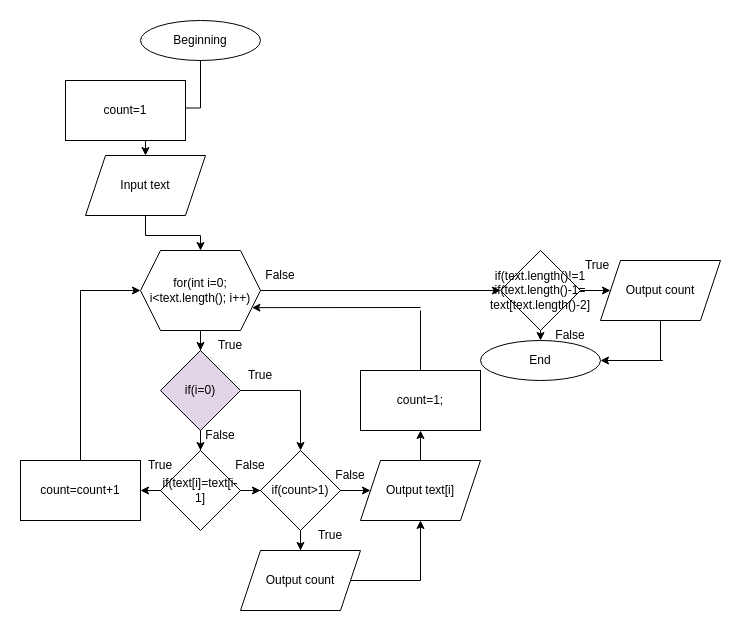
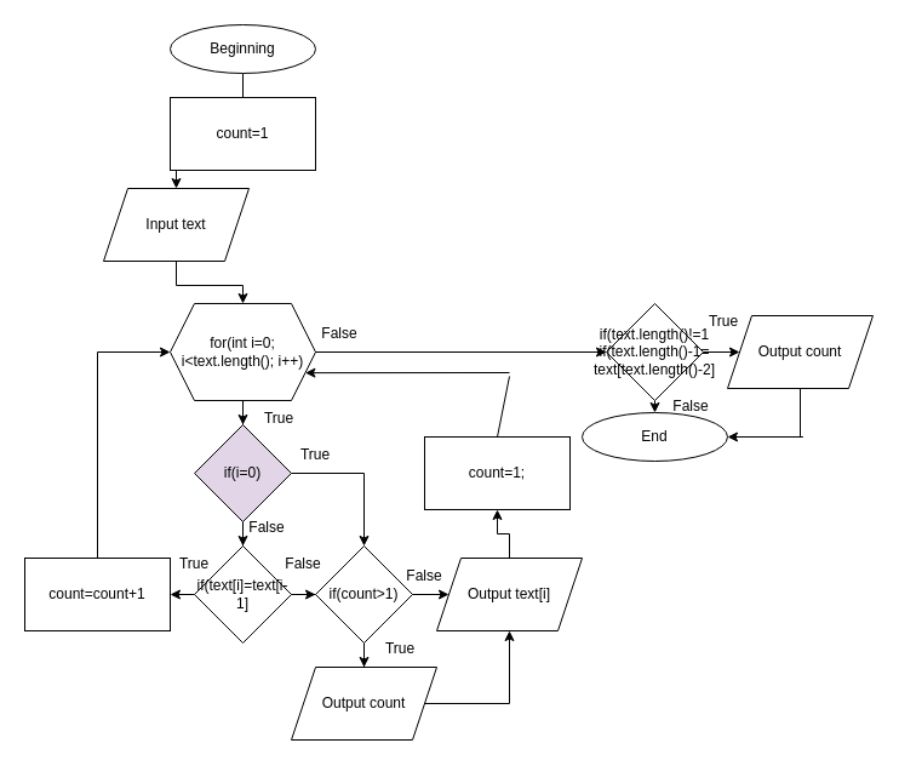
  <mxCell id="0" />
  <mxCell id="1" parent="0" />
  <mxCell id="2" value="" style="edgeStyle=orthogonalEdgeStyle;rounded=0;orthogonalLoop=1;jettySize=auto;html=1;" edge="1" parent="1" source="3" target="6"><mxGeometry relative="1" as="geometry" /></mxCell>
  <mxCell id="3" value="Beginning" style="ellipse;whiteSpace=wrap;html=1;" vertex="1" parent="1"><mxGeometry x="140" y="20" width="120" height="40" as="geometry" /></mxCell>
- <mxCell id="4" value="count=1" style="rounded=0;whiteSpace=wrap;html=1;" vertex="1" parent="1"><mxGeometry x="65" y="80" width="120" height="60" as="geometry" /></mxCell>
+ <mxCell id="4" value="count=1" style="rounded=0;whiteSpace=wrap;html=1;" vertex="1" parent="1"><mxGeometry x="140" y="80" width="120" height="60" as="geometry" /></mxCell>
  <mxCell id="5" value="" style="edgeStyle=orthogonalEdgeStyle;rounded=0;orthogonalLoop=1;jettySize=auto;html=1;" edge="1" parent="1" source="6" target="8"><mxGeometry relative="1" as="geometry" /></mxCell>
  <mxCell id="6" value="Input text" style="shape=parallelogram;perimeter=parallelogramPerimeter;whiteSpace=wrap;html=1;fixedSize=1;" vertex="1" parent="1"><mxGeometry x="85" y="155" width="120" height="60" as="geometry" /></mxCell>
  <mxCell id="7" value="" style="edgeStyle=orthogonalEdgeStyle;rounded=0;orthogonalLoop=1;jettySize=auto;html=1;" edge="1" parent="1" source="8" target="10"><mxGeometry relative="1" as="geometry" /></mxCell>
  <mxCell id="8" value="for(int i=0; i&amp;lt;text.length(); i++)" style="shape=hexagon;perimeter=hexagonPerimeter2;whiteSpace=wrap;html=1;fixedSize=1;" vertex="1" parent="1"><mxGeometry x="140" y="250" width="120" height="80" as="geometry" /></mxCell>
  <mxCell id="9" value="" style="edgeStyle=orthogonalEdgeStyle;rounded=0;orthogonalLoop=1;jettySize=auto;html=1;" edge="1" parent="1" source="10" target="12"><mxGeometry relative="1" as="geometry" /></mxCell>
  <mxCell id="10" value="if(i=0)" style="rhombus;whiteSpace=wrap;html=1;fillColor=#e1d5e7;" vertex="1" parent="1"><mxGeometry x="160" y="350" width="80" height="80" as="geometry" /></mxCell>
  <mxCell id="11" value="" style="edgeStyle=orthogonalEdgeStyle;rounded=0;orthogonalLoop=1;jettySize=auto;html=1;" edge="1" parent="1" source="12" target="16"><mxGeometry relative="1" as="geometry" /></mxCell>
  <mxCell id="12" value="if(text[i]=text[i-1]" style="rhombus;whiteSpace=wrap;html=1;" vertex="1" parent="1"><mxGeometry x="160" y="450" width="80" height="80" as="geometry" /></mxCell>
  <mxCell id="13" value="count=count+1" style="rounded=0;whiteSpace=wrap;html=1;" vertex="1" parent="1"><mxGeometry x="20" y="460" width="120" height="60" as="geometry" /></mxCell>
  <mxCell id="14" value="" style="edgeStyle=orthogonalEdgeStyle;rounded=0;orthogonalLoop=1;jettySize=auto;html=1;" edge="1" parent="1" source="16" target="23"><mxGeometry relative="1" as="geometry" /></mxCell>
  <mxCell id="15" value="" style="edgeStyle=orthogonalEdgeStyle;rounded=0;orthogonalLoop=1;jettySize=auto;html=1;" edge="1" parent="1" source="16" target="25"><mxGeometry relative="1" as="geometry" /></mxCell>
  <mxCell id="16" value="if(count&amp;gt;1)" style="rhombus;whiteSpace=wrap;html=1;" vertex="1" parent="1"><mxGeometry x="260" y="450" width="80" height="80" as="geometry" /></mxCell>
  <mxCell id="17" value="" style="endArrow=classic;html=1;rounded=0;entryX=1;entryY=0.5;entryDx=0;entryDy=0;exitX=0;exitY=0.5;exitDx=0;exitDy=0;" edge="1" parent="1" source="12" target="13"><mxGeometry width="50" height="50" relative="1" as="geometry"><mxPoint x="190" y="350" as="sourcePoint" /><mxPoint x="240" y="300" as="targetPoint" /></mxGeometry></mxCell>
  <mxCell id="18" value="" style="endArrow=none;html=1;rounded=0;exitX=0.5;exitY=0;exitDx=0;exitDy=0;" edge="1" parent="1" source="13"><mxGeometry width="50" height="50" relative="1" as="geometry"><mxPoint x="190" y="350" as="sourcePoint" /><mxPoint x="80" y="290" as="targetPoint" /></mxGeometry></mxCell>
  <mxCell id="19" value="" style="endArrow=classic;html=1;rounded=0;entryX=0;entryY=0.5;entryDx=0;entryDy=0;" edge="1" parent="1" target="8"><mxGeometry width="50" height="50" relative="1" as="geometry"><mxPoint x="80" y="290" as="sourcePoint" /><mxPoint x="240" y="300" as="targetPoint" /></mxGeometry></mxCell>
  <mxCell id="20" value="" style="endArrow=none;html=1;rounded=0;exitX=1;exitY=0.5;exitDx=0;exitDy=0;" edge="1" parent="1" source="10"><mxGeometry width="50" height="50" relative="1" as="geometry"><mxPoint x="190" y="350" as="sourcePoint" /><mxPoint x="300" y="390" as="targetPoint" /></mxGeometry></mxCell>
  <mxCell id="21" value="" style="endArrow=classic;html=1;rounded=0;entryX=0.5;entryY=0;entryDx=0;entryDy=0;" edge="1" parent="1" target="16"><mxGeometry width="50" height="50" relative="1" as="geometry"><mxPoint x="300" y="390" as="sourcePoint" /><mxPoint x="240" y="300" as="targetPoint" /></mxGeometry></mxCell>
- <mxCell id="22" value="count=1;" style="rounded=0;whiteSpace=wrap;html=1;" vertex="1" parent="1"><mxGeometry x="360" y="370" width="120" height="60" as="geometry" /></mxCell>
+ <mxCell id="22" value="count=1;" style="rounded=0;whiteSpace=wrap;html=1;" vertex="1" parent="1"><mxGeometry x="350" y="360" width="120" height="60" as="geometry" /></mxCell>
  <mxCell id="23" value="Output count" style="shape=parallelogram;perimeter=parallelogramPerimeter;whiteSpace=wrap;html=1;fixedSize=1;" vertex="1" parent="1"><mxGeometry x="240" y="550" width="120" height="60" as="geometry" /></mxCell>
  <mxCell id="24" value="" style="edgeStyle=orthogonalEdgeStyle;rounded=0;orthogonalLoop=1;jettySize=auto;html=1;" edge="1" parent="1" source="25" target="22"><mxGeometry relative="1" as="geometry" /></mxCell>
  <mxCell id="25" value="Output text[i]" style="shape=parallelogram;perimeter=parallelogramPerimeter;whiteSpace=wrap;html=1;fixedSize=1;" vertex="1" parent="1"><mxGeometry x="360" y="460" width="120" height="60" as="geometry" /></mxCell>
  <mxCell id="26" value="" style="endArrow=none;html=1;rounded=0;exitX=1;exitY=0.5;exitDx=0;exitDy=0;" edge="1" parent="1" source="23"><mxGeometry width="50" height="50" relative="1" as="geometry"><mxPoint x="190" y="350" as="sourcePoint" /><mxPoint x="420" y="580" as="targetPoint" /></mxGeometry></mxCell>
  <mxCell id="27" value="" style="endArrow=classic;html=1;rounded=0;entryX=0.5;entryY=1;entryDx=0;entryDy=0;" edge="1" parent="1" target="25"><mxGeometry width="50" height="50" relative="1" as="geometry"><mxPoint x="420" y="580" as="sourcePoint" /><mxPoint x="240" y="300" as="targetPoint" /></mxGeometry></mxCell>
  <mxCell id="28" value="" style="endArrow=none;html=1;rounded=0;entryX=0.5;entryY=0;entryDx=0;entryDy=0;" edge="1" parent="1" target="22"><mxGeometry width="50" height="50" relative="1" as="geometry"><mxPoint x="420" y="310" as="sourcePoint" /><mxPoint x="240" y="300" as="targetPoint" /></mxGeometry></mxCell>
  <mxCell id="29" value="" style="endArrow=classic;html=1;rounded=0;entryX=1;entryY=0.75;entryDx=0;entryDy=0;" edge="1" parent="1" target="8"><mxGeometry width="50" height="50" relative="1" as="geometry"><mxPoint x="420" y="307" as="sourcePoint" /><mxPoint x="240" y="300" as="targetPoint" /></mxGeometry></mxCell>
  <mxCell id="30" value="if(text.length()!=1&lt;br&gt;if(text.length()-1=&lt;br&gt;text[text.length()-2]" style="rhombus;whiteSpace=wrap;html=1;" vertex="1" parent="1"><mxGeometry x="500" y="250" width="80" height="80" as="geometry" /></mxCell>
  <mxCell id="31" value="" style="endArrow=classic;html=1;rounded=0;entryX=0;entryY=0.5;entryDx=0;entryDy=0;exitX=1;exitY=0.5;exitDx=0;exitDy=0;" edge="1" parent="1" source="8" target="30"><mxGeometry width="50" height="50" relative="1" as="geometry"><mxPoint x="190" y="350" as="sourcePoint" /><mxPoint x="240" y="300" as="targetPoint" /></mxGeometry></mxCell>
  <mxCell id="32" value="Output count" style="shape=parallelogram;perimeter=parallelogramPerimeter;whiteSpace=wrap;html=1;fixedSize=1;" vertex="1" parent="1"><mxGeometry x="600" y="260" width="120" height="60" as="geometry" /></mxCell>
  <mxCell id="33" value="End" style="ellipse;whiteSpace=wrap;html=1;" vertex="1" parent="1"><mxGeometry x="480" y="340" width="120" height="40" as="geometry" /></mxCell>
  <mxCell id="34" value="" style="endArrow=classic;html=1;rounded=0;entryX=0.5;entryY=0;entryDx=0;entryDy=0;exitX=0.5;exitY=1;exitDx=0;exitDy=0;" edge="1" parent="1" source="30" target="33"><mxGeometry width="50" height="50" relative="1" as="geometry"><mxPoint x="190" y="350" as="sourcePoint" /><mxPoint x="240" y="300" as="targetPoint" /></mxGeometry></mxCell>
  <mxCell id="35" value="" style="endArrow=none;html=1;rounded=0;entryX=0.5;entryY=1;entryDx=0;entryDy=0;" edge="1" parent="1" target="32"><mxGeometry width="50" height="50" relative="1" as="geometry"><mxPoint x="660" y="360" as="sourcePoint" /><mxPoint x="240" y="300" as="targetPoint" /></mxGeometry></mxCell>
  <mxCell id="36" value="" style="endArrow=classic;html=1;rounded=0;exitX=1;exitY=0.5;exitDx=0;exitDy=0;entryX=0;entryY=0.5;entryDx=0;entryDy=0;" edge="1" parent="1" source="30" target="32"><mxGeometry width="50" height="50" relative="1" as="geometry"><mxPoint x="190" y="350" as="sourcePoint" /><mxPoint x="240" y="300" as="targetPoint" /></mxGeometry></mxCell>
  <mxCell id="37" value="" style="endArrow=classic;html=1;rounded=0;entryX=1;entryY=0.5;entryDx=0;entryDy=0;" edge="1" parent="1" target="33"><mxGeometry width="50" height="50" relative="1" as="geometry"><mxPoint x="662.4" y="360" as="sourcePoint" /><mxPoint x="240" y="300" as="targetPoint" /></mxGeometry></mxCell>
  <mxCell id="38" value="True" style="text;html=1;strokeColor=none;fillColor=none;align=center;verticalAlign=middle;whiteSpace=wrap;rounded=0;" vertex="1" parent="1"><mxGeometry x="200" y="330" width="60" height="30" as="geometry" /></mxCell>
  <mxCell id="39" value="True" style="text;html=1;strokeColor=none;fillColor=none;align=center;verticalAlign=middle;whiteSpace=wrap;rounded=0;" vertex="1" parent="1"><mxGeometry x="230" y="360" width="60" height="30" as="geometry" /></mxCell>
  <mxCell id="40" value="True" style="text;html=1;strokeColor=none;fillColor=none;align=center;verticalAlign=middle;whiteSpace=wrap;rounded=0;" vertex="1" parent="1"><mxGeometry x="130" y="450" width="60" height="30" as="geometry" /></mxCell>
  <mxCell id="41" value="True" style="text;html=1;strokeColor=none;fillColor=none;align=center;verticalAlign=middle;whiteSpace=wrap;rounded=0;" vertex="1" parent="1"><mxGeometry x="300" y="520" width="60" height="30" as="geometry" /></mxCell>
  <mxCell id="42" value="True" style="text;html=1;strokeColor=none;fillColor=none;align=center;verticalAlign=middle;whiteSpace=wrap;rounded=0;" vertex="1" parent="1"><mxGeometry x="567" y="250" width="60" height="30" as="geometry" /></mxCell>
  <mxCell id="43" value="False" style="text;html=1;strokeColor=none;fillColor=none;align=center;verticalAlign=middle;whiteSpace=wrap;rounded=0;" vertex="1" parent="1"><mxGeometry x="220" y="450" width="60" height="30" as="geometry" /></mxCell>
  <mxCell id="44" value="False" style="text;html=1;strokeColor=none;fillColor=none;align=center;verticalAlign=middle;whiteSpace=wrap;rounded=0;" vertex="1" parent="1"><mxGeometry x="190" y="420" width="60" height="30" as="geometry" /></mxCell>
  <mxCell id="45" value="False" style="text;html=1;strokeColor=none;fillColor=none;align=center;verticalAlign=middle;whiteSpace=wrap;rounded=0;" vertex="1" parent="1"><mxGeometry x="320" y="460" width="60" height="30" as="geometry" /></mxCell>
  <mxCell id="46" value="False" style="text;html=1;strokeColor=none;fillColor=none;align=center;verticalAlign=middle;whiteSpace=wrap;rounded=0;" vertex="1" parent="1"><mxGeometry x="250" y="260" width="60" height="30" as="geometry" /></mxCell>
  <mxCell id="47" value="False" style="text;html=1;strokeColor=none;fillColor=none;align=center;verticalAlign=middle;whiteSpace=wrap;rounded=0;" vertex="1" parent="1"><mxGeometry x="540" y="320" width="60" height="30" as="geometry" /></mxCell>
